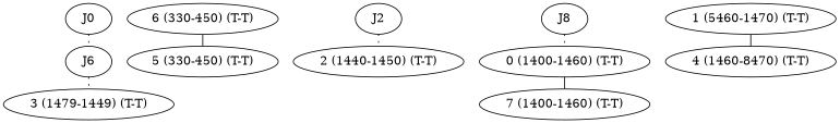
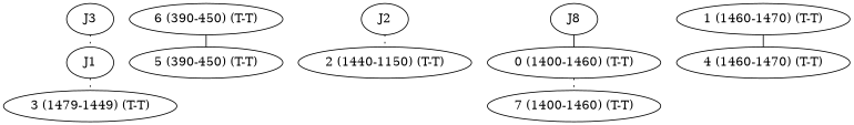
  graph {
    ranksep=0.2
    edge [style=dotted]
-   J0
-   J1 [label=J6]
-   "6 (390-450) (T-T)" [label="6 (330-450) (T-T)"]
-   "5 (390-450) (T-T)" [label="5 (330-450) (T-T)"]
+   J0 [label=J3]
+   J1
+   "6 (390-450) (T-T)"
+   "5 (390-450) (T-T)"
    n5 [label="3 (1479-1449) (T-T)"]
    J2
-   "2 (1440-1450) (T-T)"
+   "2 (1440-1450) (T-T)" [label="2 (1440-1150) (T-T)"]
    n8 [label=J8]
    "0 (1400-1460) (T-T)"
    n10 [label="7 (1400-1460) (T-T)"]
-   "1 (1460-1470) (T-T)" [label="1 (5460-1470) (T-T)"]
-   "4 (1460-1470) (T-T)" [label="4 (1460-8470) (T-T)"]
+   "1 (1460-1470) (T-T)"
+   "4 (1460-1470) (T-T)"
    J0 -- J1
    J1 -- n5
    "6 (390-450) (T-T)" -- "5 (390-450) (T-T)" [weight=1.2 style=""]
    J2 -- "2 (1440-1450) (T-T)"
-   n8 -- "0 (1400-1460) (T-T)"
-   "0 (1400-1460) (T-T)" -- n10 [weight=1.2 style=""]
+   n8 -- "0 (1400-1460) (T-T)" [style=solid]
+   "0 (1400-1460) (T-T)" -- n10 [weight=1.2]
    "1 (1460-1470) (T-T)" -- "4 (1460-1470) (T-T)" [weight=1.2 style=""]
  }
